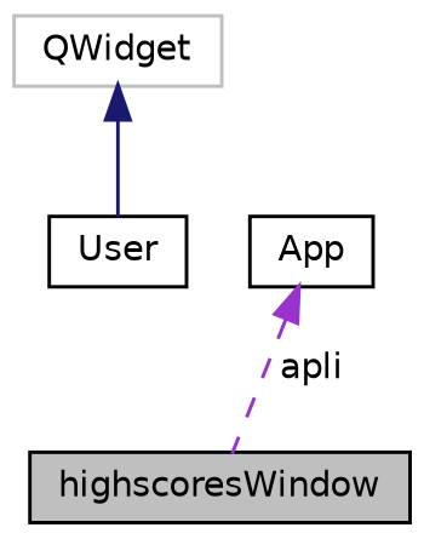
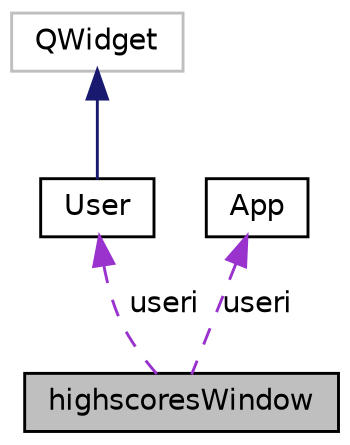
  digraph {
    node [color=black fillcolor=white fontname=Helvetica fontsize=10 shape=record style=filled]
    edge [color=darkorchid3 dir=back fontname=Helvetica fontsize=10 labelfontname=Helvetica labelfontsize=10 style=dashed]
    n1 [fillcolor=grey75 fontcolor=black height=0.2 label=highscoresWindow width=0.4]
    n2 [color=grey75 height=0.2 label=QWidget width=0.4]
    n3 [height=0.2 label=User width=0.4]
    n4 [height=0.2 label=App width=0.4]
    n2 -> n3 [color=midnightblue style=solid]
-   n4 -> n1 [label=" apli"]
+   n3 -> n1 [label=" useri"]
+   n4 -> n1 [label=" useri"]
  }
